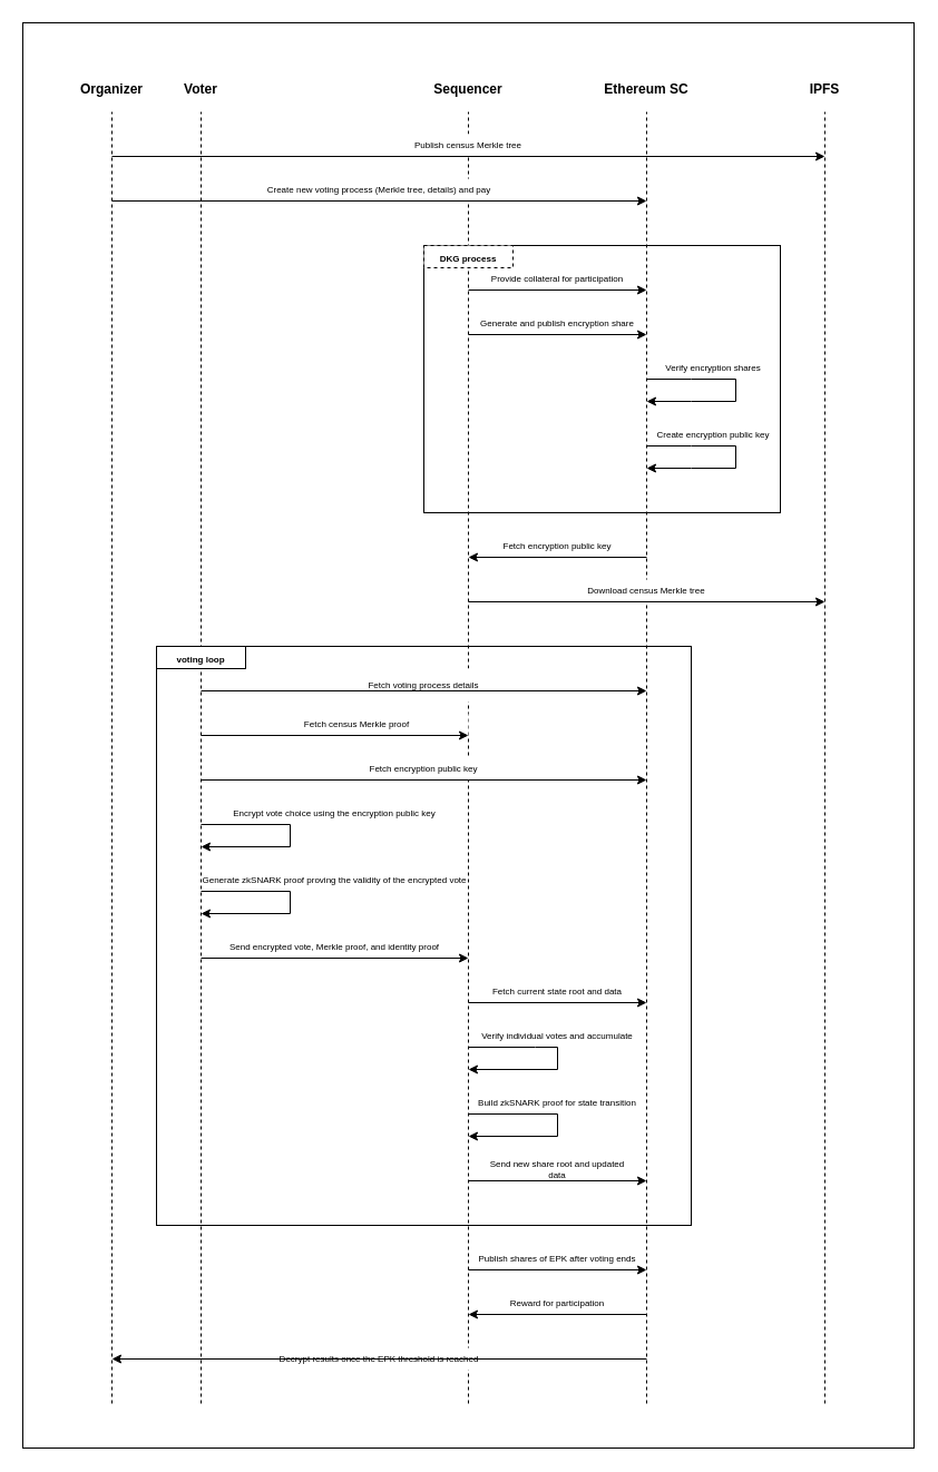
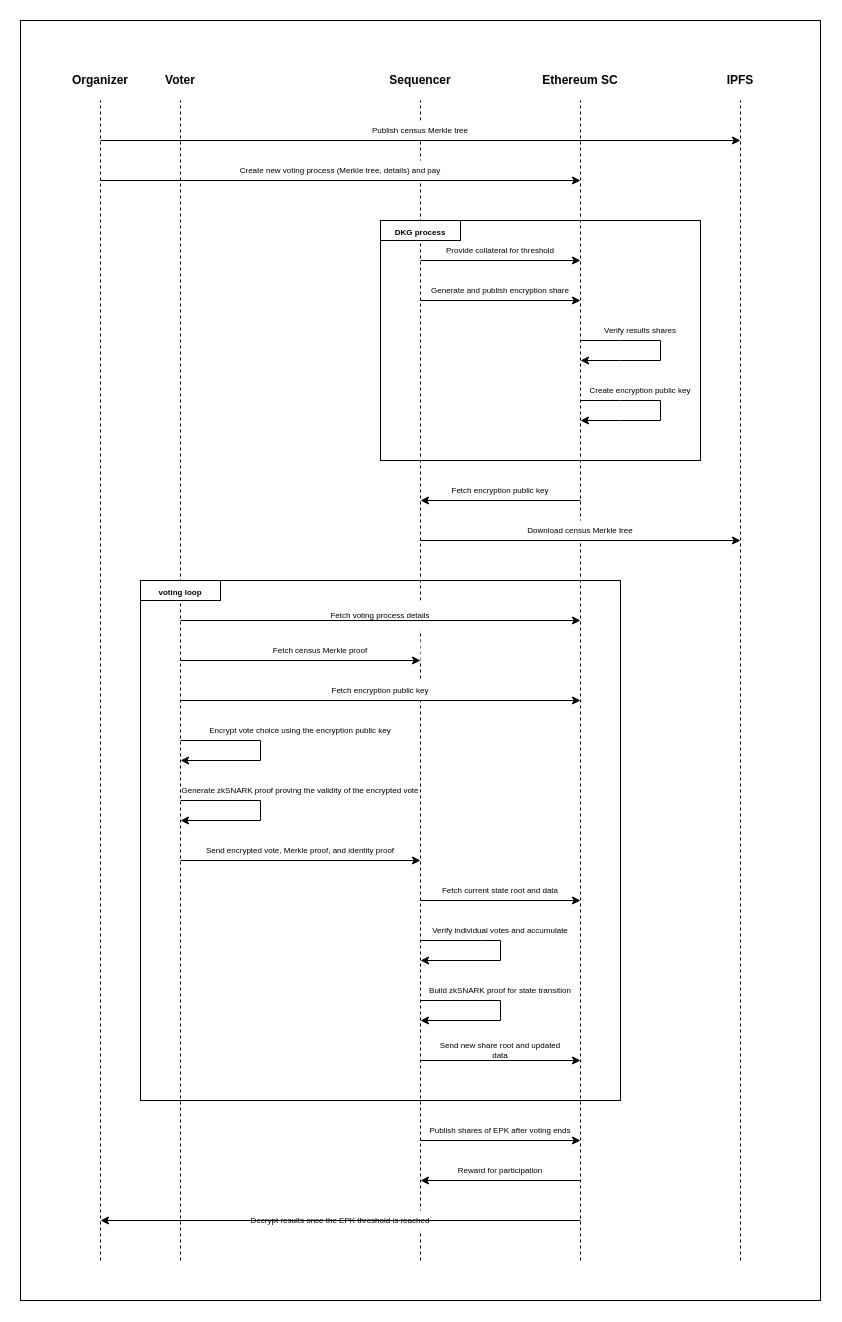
  <mxCell id="0" />
  <mxCell id="1" parent="0" />
  <mxCell id="2" value="" style="rounded=0;whiteSpace=wrap;html=1;" vertex="1" parent="1"><mxGeometry width="800" height="1280" as="geometry" x="20" y="20" /></mxCell>
  <mxCell id="3" value="Fetch current state root and data" style="text;html=1;align=center;verticalAlign=middle;whiteSpace=wrap;rounded=0;fillColor=default;fontSize=8;" vertex="1" parent="1"><mxGeometry x="430" y="880" width="140" height="20" as="geometry" /></mxCell>
  <mxCell id="4" value="Verify individual votes and accumulate" style="text;html=1;align=center;verticalAlign=middle;whiteSpace=wrap;rounded=0;fillColor=default;fontSize=8;" vertex="1" parent="1"><mxGeometry x="430" y="920" width="140" height="20" as="geometry" /></mxCell>
  <mxCell id="5" value="Build zkSNARK proof for state transition" style="text;html=1;align=center;verticalAlign=middle;whiteSpace=wrap;rounded=0;fillColor=default;fontSize=8;" vertex="1" parent="1"><mxGeometry x="420" y="980" width="160" height="20" as="geometry" /></mxCell>
  <mxCell id="6" value="Send new share root and updated data" style="text;html=1;align=center;verticalAlign=middle;whiteSpace=wrap;rounded=0;fillColor=default;fontSize=8;" vertex="1" parent="1"><mxGeometry x="430" y="1040" width="140" height="20" as="geometry" /></mxCell>
  <mxCell id="7" value="Publish shares of EPK after voting ends" style="text;html=1;align=center;verticalAlign=middle;whiteSpace=wrap;rounded=0;fillColor=default;fontSize=8;" vertex="1" parent="1"><mxGeometry x="420" y="1120" width="160" height="20" as="geometry" /></mxCell>
  <mxCell id="8" value="Reward for participation" style="text;html=1;align=center;verticalAlign=middle;whiteSpace=wrap;rounded=0;fillColor=default;fontSize=8;" vertex="1" parent="1"><mxGeometry x="430" y="1160" width="140" height="20" as="geometry" /></mxCell>
  <mxCell id="9" value="" style="rounded=0;whiteSpace=wrap;html=1;fillColor=none;" vertex="1" parent="1"><mxGeometry x="140" y="580" width="480" height="520" as="geometry" /></mxCell>
  <mxCell id="10" value="Generate zkSNARK proof proving the validity of the encrypted vote" style="text;html=1;align=center;verticalAlign=middle;whiteSpace=wrap;rounded=0;fillColor=default;fontSize=8;" vertex="1" parent="1"><mxGeometry x="180" y="780" width="240" height="20" as="geometry" /></mxCell>
  <mxCell id="11" value="Encrypt vote choice using the encryption public key" style="text;html=1;align=center;verticalAlign=middle;whiteSpace=wrap;rounded=0;fillColor=default;fontSize=8;" vertex="1" parent="1"><mxGeometry x="180" y="720" width="240" height="20" as="geometry" /></mxCell>
- <mxCell id="12" value="Verify encryption shares" style="text;html=1;align=center;verticalAlign=middle;whiteSpace=wrap;rounded=0;fillColor=default;fontSize=8;" vertex="1" parent="1"><mxGeometry x="580" y="320" width="120" height="20" as="geometry" /></mxCell>
+ <mxCell id="12" value="Verify results shares" style="text;html=1;align=center;verticalAlign=middle;whiteSpace=wrap;rounded=0;fillColor=default;fontSize=8;" vertex="1" parent="1"><mxGeometry x="580" y="320" width="120" height="20" as="geometry" /></mxCell>
  <mxCell id="13" value="Create encryption public key" style="text;html=1;align=center;verticalAlign=middle;whiteSpace=wrap;rounded=0;fillColor=default;fontSize=8;" vertex="1" parent="1"><mxGeometry x="580" y="380" width="120" height="20" as="geometry" /></mxCell>
  <mxCell id="14" value="" style="rounded=0;whiteSpace=wrap;html=1;fillColor=none;" vertex="1" parent="1"><mxGeometry x="380" y="220" width="320" height="240" as="geometry" /></mxCell>
  <mxCell id="15" value="Fetch encryption public key" style="text;html=1;align=center;verticalAlign=middle;whiteSpace=wrap;rounded=0;fillColor=default;fontSize=8;" vertex="1" parent="1"><mxGeometry x="430" y="480" width="140" height="20" as="geometry" /></mxCell>
  <mxCell id="16" value="" style="endArrow=none;dashed=1;html=1;rounded=0;" edge="1" parent="1"><mxGeometry width="50" height="50" relative="1" as="geometry"><mxPoint x="100" y="1260" as="sourcePoint" /><mxPoint x="100" y="100" as="targetPoint" /></mxGeometry></mxCell>
  <mxCell id="17" value="" style="endArrow=none;dashed=1;html=1;rounded=0;" edge="1" parent="1"><mxGeometry width="50" height="50" relative="1" as="geometry"><mxPoint x="420" y="1260" as="sourcePoint" /><mxPoint x="420" y="100" as="targetPoint" /></mxGeometry></mxCell>
  <mxCell id="18" value="" style="endArrow=none;dashed=1;html=1;rounded=0;" edge="1" parent="1"><mxGeometry width="50" height="50" relative="1" as="geometry"><mxPoint x="580" y="1260" as="sourcePoint" /><mxPoint x="580" y="100" as="targetPoint" /></mxGeometry></mxCell>
  <mxCell id="19" value="" style="endArrow=none;dashed=1;html=1;rounded=0;" edge="1" parent="1"><mxGeometry width="50" height="50" relative="1" as="geometry"><mxPoint x="740" y="1260" as="sourcePoint" /><mxPoint x="740" y="100" as="targetPoint" /></mxGeometry></mxCell>
  <mxCell id="20" value="Ethereum SC" style="text;html=1;align=center;verticalAlign=middle;whiteSpace=wrap;rounded=0;fontStyle=1" vertex="1" parent="1"><mxGeometry x="540" y="70" width="80" height="20" as="geometry" /></mxCell>
  <mxCell id="21" value="&lt;div&gt;IPFS&lt;/div&gt;" style="text;html=1;align=center;verticalAlign=middle;whiteSpace=wrap;rounded=0;fontStyle=1" vertex="1" parent="1"><mxGeometry x="700" y="70" width="80" height="20" as="geometry" /></mxCell>
  <mxCell id="22" value="Sequencer" style="text;html=1;align=center;verticalAlign=middle;whiteSpace=wrap;rounded=0;fontStyle=1" vertex="1" parent="1"><mxGeometry x="380" y="70" width="80" height="20" as="geometry" /></mxCell>
  <mxCell id="23" value="Voter" style="text;html=1;align=center;verticalAlign=middle;whiteSpace=wrap;rounded=0;fontStyle=1" vertex="1" parent="1"><mxGeometry x="140" y="70" width="80" height="20" as="geometry" /></mxCell>
  <mxCell id="24" value="Organizer" style="text;html=1;align=center;verticalAlign=middle;whiteSpace=wrap;rounded=0;fontStyle=1" vertex="1" parent="1"><mxGeometry x="60" y="70" width="80" height="20" as="geometry" /></mxCell>
  <mxCell id="25" value="" style="endArrow=classic;html=1;rounded=0;" edge="1" parent="1"><mxGeometry width="50" height="50" relative="1" as="geometry"><mxPoint x="580" y="500" as="sourcePoint" /><mxPoint x="420" y="500" as="targetPoint" /></mxGeometry></mxCell>
  <mxCell id="26" value="" style="endArrow=classic;html=1;rounded=0;" edge="1" parent="1"><mxGeometry width="50" height="50" relative="1" as="geometry"><mxPoint x="580" y="400" as="sourcePoint" /><mxPoint x="580" y="420" as="targetPoint" /><Array as="points"><mxPoint x="620" y="400" /><mxPoint x="660" y="400" /><mxPoint x="660" y="420" /><mxPoint x="620" y="420" /></Array></mxGeometry></mxCell>
  <mxCell id="27" value="" style="endArrow=classic;html=1;rounded=0;" edge="1" parent="1"><mxGeometry width="50" height="50" relative="1" as="geometry"><mxPoint x="580" y="340" as="sourcePoint" /><mxPoint x="580" y="360" as="targetPoint" /><Array as="points"><mxPoint x="620" y="340" /><mxPoint x="660" y="340" /><mxPoint x="660" y="360" /><mxPoint x="620" y="360" /></Array></mxGeometry></mxCell>
  <mxCell id="28" value="" style="endArrow=classic;html=1;rounded=0;" edge="1" parent="1"><mxGeometry width="50" height="50" relative="1" as="geometry"><mxPoint x="180" y="740" as="sourcePoint" /><mxPoint x="180" y="760" as="targetPoint" /><Array as="points"><mxPoint x="260" y="740" /><mxPoint x="260" y="760" /></Array></mxGeometry></mxCell>
  <mxCell id="29" value="" style="endArrow=classic;html=1;rounded=0;" edge="1" parent="1"><mxGeometry width="50" height="50" relative="1" as="geometry"><mxPoint x="180" y="800" as="sourcePoint" /><mxPoint x="180" y="820" as="targetPoint" /><Array as="points"><mxPoint x="260" y="800" /><mxPoint x="260" y="820" /></Array></mxGeometry></mxCell>
  <mxCell id="30" value="" style="endArrow=classic;html=1;rounded=0;" edge="1" parent="1"><mxGeometry width="50" height="50" relative="1" as="geometry"><mxPoint x="420" y="900" as="sourcePoint" /><mxPoint x="580" y="900" as="targetPoint" /></mxGeometry></mxCell>
  <mxCell id="31" value="" style="endArrow=classic;html=1;rounded=0;" edge="1" parent="1"><mxGeometry width="50" height="50" relative="1" as="geometry"><mxPoint x="420" y="940" as="sourcePoint" /><mxPoint x="420" y="960" as="targetPoint" /><Array as="points"><mxPoint x="480" y="940" /><mxPoint x="500" y="940" /><mxPoint x="500" y="960" /></Array></mxGeometry></mxCell>
  <mxCell id="32" value="" style="endArrow=classic;html=1;rounded=0;" edge="1" parent="1"><mxGeometry width="50" height="50" relative="1" as="geometry"><mxPoint x="420" y="1000" as="sourcePoint" /><mxPoint x="420" y="1020" as="targetPoint" /><Array as="points"><mxPoint x="500" y="1000" /><mxPoint x="500" y="1020" /></Array></mxGeometry></mxCell>
  <mxCell id="33" value="" style="endArrow=classic;html=1;rounded=0;" edge="1" parent="1"><mxGeometry width="50" height="50" relative="1" as="geometry"><mxPoint x="420" y="1060" as="sourcePoint" /><mxPoint x="580" y="1060" as="targetPoint" /></mxGeometry></mxCell>
  <mxCell id="34" value="" style="endArrow=classic;html=1;rounded=0;" edge="1" parent="1"><mxGeometry width="50" height="50" relative="1" as="geometry"><mxPoint x="420" y="1140" as="sourcePoint" /><mxPoint x="580" y="1140" as="targetPoint" /></mxGeometry></mxCell>
  <mxCell id="35" value="" style="endArrow=classic;html=1;rounded=0;" edge="1" parent="1"><mxGeometry width="50" height="50" relative="1" as="geometry"><mxPoint x="580" y="1180" as="sourcePoint" /><mxPoint x="420" y="1180" as="targetPoint" /></mxGeometry></mxCell>
  <mxCell id="36" value="Publish census Merkle tree" style="text;html=1;align=center;verticalAlign=middle;whiteSpace=wrap;rounded=0;fillColor=default;fontSize=8;" vertex="1" parent="1"><mxGeometry x="300" y="120" width="240" height="20" as="geometry" /></mxCell>
  <mxCell id="37" value="Create new voting process (Merkle tree, details) and pay" style="text;html=1;align=center;verticalAlign=middle;whiteSpace=wrap;rounded=0;fillColor=default;fontSize=8;" vertex="1" parent="1"><mxGeometry x="200" y="160" width="280" height="20" as="geometry" /></mxCell>
  <mxCell id="38" value="" style="endArrow=none;dashed=1;html=1;rounded=0;" edge="1" parent="1"><mxGeometry width="50" height="50" relative="1" as="geometry"><mxPoint x="180" y="1260" as="sourcePoint" /><mxPoint x="180" y="100" as="targetPoint" /></mxGeometry></mxCell>
- <mxCell id="39" value="Provide collateral for participation" style="text;html=1;align=center;verticalAlign=middle;whiteSpace=wrap;rounded=0;fillColor=default;fontSize=8;" vertex="1" parent="1"><mxGeometry x="430" y="240" width="140" height="20" as="geometry" /></mxCell>
+ <mxCell id="39" value="Provide collateral for threshold" style="text;html=1;align=center;verticalAlign=middle;whiteSpace=wrap;rounded=0;fillColor=default;fontSize=8;" vertex="1" parent="1"><mxGeometry x="430" y="240" width="140" height="20" as="geometry" /></mxCell>
  <mxCell id="40" value="" style="endArrow=classic;html=1;rounded=0;" edge="1" parent="1"><mxGeometry width="50" height="50" relative="1" as="geometry"><mxPoint x="100" y="140" as="sourcePoint" /><mxPoint x="740" y="140" as="targetPoint" /></mxGeometry></mxCell>
  <mxCell id="41" value="" style="endArrow=classic;html=1;rounded=0;" edge="1" parent="1"><mxGeometry width="50" height="50" relative="1" as="geometry"><mxPoint x="100" y="180" as="sourcePoint" /><mxPoint x="580" y="180" as="targetPoint" /></mxGeometry></mxCell>
  <mxCell id="42" value="Generate and publish encryption share" style="text;html=1;align=center;verticalAlign=middle;whiteSpace=wrap;rounded=0;fillColor=default;fontSize=8;" vertex="1" parent="1"><mxGeometry x="430" y="280" width="140" height="20" as="geometry" /></mxCell>
  <mxCell id="43" value="" style="endArrow=classic;html=1;rounded=0;" edge="1" parent="1"><mxGeometry width="50" height="50" relative="1" as="geometry"><mxPoint x="420" y="260" as="sourcePoint" /><mxPoint x="580" y="260" as="targetPoint" /></mxGeometry></mxCell>
  <mxCell id="44" value="" style="endArrow=classic;html=1;rounded=0;" edge="1" parent="1"><mxGeometry width="50" height="50" relative="1" as="geometry"><mxPoint x="420" y="300" as="sourcePoint" /><mxPoint x="580" y="300" as="targetPoint" /></mxGeometry></mxCell>
  <mxCell id="45" value="Download census Merkle tree" style="text;html=1;align=center;verticalAlign=middle;whiteSpace=wrap;rounded=0;fillColor=default;fontSize=8;" vertex="1" parent="1"><mxGeometry x="510" y="520" width="140" height="20" as="geometry" /></mxCell>
  <mxCell id="46" value="" style="endArrow=classic;html=1;rounded=0;" edge="1" parent="1"><mxGeometry width="50" height="50" relative="1" as="geometry"><mxPoint x="420" y="540" as="sourcePoint" /><mxPoint x="740" y="540" as="targetPoint" /></mxGeometry></mxCell>
- <mxCell id="47" value="&lt;font style=&quot;font-size: 8px;&quot;&gt;DKG process&lt;/font&gt;" style="rounded=0;whiteSpace=wrap;html=1;verticalAlign=bottom;fontStyle=1;align=center;dashed=1;" vertex="1" parent="1"><mxGeometry x="380" y="220" width="80" height="20" as="geometry" /></mxCell>
+ <mxCell id="47" value="&lt;font style=&quot;font-size: 8px;&quot;&gt;DKG process&lt;/font&gt;" style="rounded=0;whiteSpace=wrap;html=1;verticalAlign=bottom;fontStyle=1;align=center;" vertex="1" parent="1"><mxGeometry x="380" y="220" width="80" height="20" as="geometry" /></mxCell>
  <mxCell id="48" value="&lt;font style=&quot;font-size: 8px;&quot;&gt;voting loop&lt;/font&gt;" style="rounded=0;whiteSpace=wrap;html=1;verticalAlign=bottom;fontStyle=1;align=center;" vertex="1" parent="1"><mxGeometry x="140" y="580" width="80" height="20" as="geometry" /></mxCell>
  <mxCell id="49" value="Fetch voting process details" style="text;html=1;align=center;verticalAlign=middle;whiteSpace=wrap;rounded=0;fillColor=default;fontSize=8;" vertex="1" parent="1"><mxGeometry x="260" y="600" width="240" height="30" as="geometry" /></mxCell>
  <mxCell id="50" value="Fetch census Merkle proof" style="text;html=1;align=center;verticalAlign=middle;whiteSpace=wrap;rounded=0;fillColor=default;fontSize=8;" vertex="1" parent="1"><mxGeometry x="220" y="640" width="200" height="20" as="geometry" /></mxCell>
  <mxCell id="51" value="Fetch encryption public key" style="text;html=1;align=center;verticalAlign=middle;whiteSpace=wrap;rounded=0;fillColor=default;fontSize=8;" vertex="1" parent="1"><mxGeometry x="260" y="680" width="240" height="20" as="geometry" /></mxCell>
  <mxCell id="52" value="" style="endArrow=classic;html=1;rounded=0;" edge="1" parent="1"><mxGeometry width="50" height="50" relative="1" as="geometry"><mxPoint x="180" y="620" as="sourcePoint" /><mxPoint x="580" y="620" as="targetPoint" /></mxGeometry></mxCell>
  <mxCell id="53" value="" style="endArrow=classic;html=1;rounded=0;" edge="1" parent="1"><mxGeometry width="50" height="50" relative="1" as="geometry"><mxPoint x="180" y="700" as="sourcePoint" /><mxPoint x="580" y="700" as="targetPoint" /></mxGeometry></mxCell>
  <mxCell id="54" value="" style="endArrow=classic;html=1;rounded=0;" edge="1" parent="1"><mxGeometry width="50" height="50" relative="1" as="geometry"><mxPoint x="180" y="660" as="sourcePoint" /><mxPoint x="420" y="660" as="targetPoint" /></mxGeometry></mxCell>
  <mxCell id="55" value="Send encrypted vote, Merkle proof, and identity proof" style="text;html=1;align=center;verticalAlign=middle;whiteSpace=wrap;rounded=0;fillColor=default;fontSize=8;" vertex="1" parent="1"><mxGeometry x="200" y="840" width="200" height="20" as="geometry" /></mxCell>
  <mxCell id="56" value="" style="endArrow=classic;html=1;rounded=0;" edge="1" parent="1"><mxGeometry width="50" height="50" relative="1" as="geometry"><mxPoint x="180" y="860" as="sourcePoint" /><mxPoint x="420" y="860" as="targetPoint" /></mxGeometry></mxCell>
  <mxCell id="57" value="Decrypt results once the EPK threshold is reached" style="text;html=1;align=center;verticalAlign=middle;whiteSpace=wrap;rounded=0;fillColor=default;fontSize=8;" vertex="1" parent="1"><mxGeometry x="220" y="1210" width="240" height="20" as="geometry" /></mxCell>
  <mxCell id="58" value="" style="endArrow=classic;html=1;rounded=0;" edge="1" parent="1"><mxGeometry width="50" height="50" relative="1" as="geometry"><mxPoint x="580" y="1220" as="sourcePoint" /><mxPoint x="100" y="1220" as="targetPoint" /></mxGeometry></mxCell>
